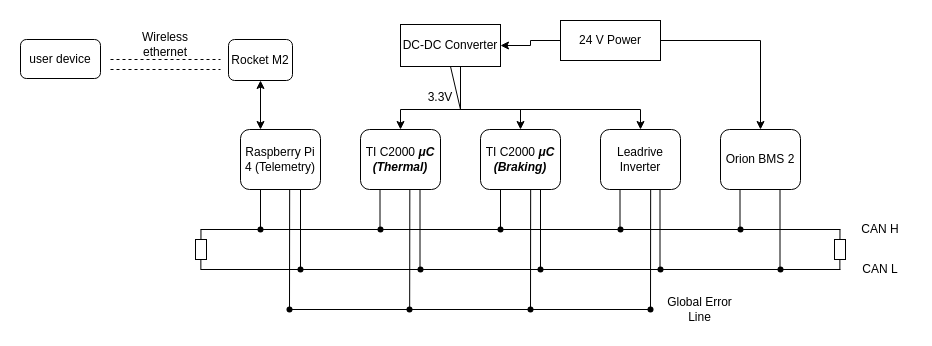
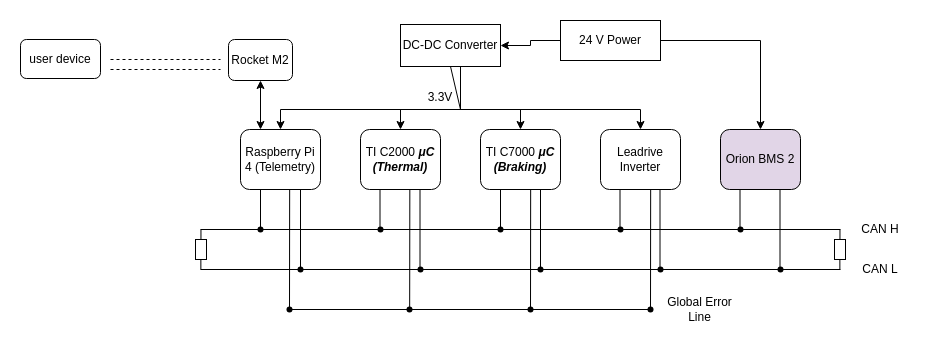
  <mxCell id="0" />
  <mxCell id="1" parent="0" />
  <mxCell id="2" style="edgeStyle=orthogonalEdgeStyle;rounded=0;orthogonalLoop=1;jettySize=auto;html=1;exitX=0.5;exitY=1;exitDx=0;exitDy=0;entryX=0.5;entryY=0;entryDx=0;entryDy=0;" parent="1" source="5" target="14" edge="1"><mxGeometry relative="1" as="geometry"><Array as="points"><mxPoint x="460" y="109" /><mxPoint x="640" y="109" /></Array></mxGeometry></mxCell>
  <mxCell id="3" style="edgeStyle=orthogonalEdgeStyle;rounded=0;orthogonalLoop=1;jettySize=auto;html=1;exitX=0.5;exitY=1;exitDx=0;exitDy=0;entryX=0.5;entryY=0;entryDx=0;entryDy=0;" parent="1" source="5" target="12" edge="1"><mxGeometry relative="1" as="geometry"><Array as="points"><mxPoint x="460" y="109" /><mxPoint x="400" y="109" /></Array></mxGeometry></mxCell>
+ <mxCell id="4" style="edgeStyle=orthogonalEdgeStyle;rounded=0;orthogonalLoop=1;jettySize=auto;html=1;exitX=0.5;exitY=1;exitDx=0;exitDy=0;entryX=0.5;entryY=0;entryDx=0;entryDy=0;" parent="1" source="5" target="11" edge="1"><mxGeometry relative="1" as="geometry"><Array as="points"><mxPoint x="460" y="109" /><mxPoint x="280" y="109" /></Array></mxGeometry></mxCell>
  <mxCell id="5" value="DC-DC Converter" style="rounded=0;whiteSpace=wrap;html=1;" parent="1" vertex="1"><mxGeometry x="400" y="24" width="100" height="42" as="geometry" /></mxCell>
  <mxCell id="6" value="" style="endArrow=classic;html=1;rounded=0;exitX=0.5;exitY=1;exitDx=0;exitDy=0;entryX=0.5;entryY=0;entryDx=0;entryDy=0;" parent="1" source="5" target="13" edge="1"><mxGeometry width="50" height="50" relative="1" as="geometry"><mxPoint x="460" y="119" as="sourcePoint" /><mxPoint x="460" y="119" as="targetPoint" /><Array as="points"><mxPoint x="460" y="109" /><mxPoint x="520" y="109" /></Array></mxGeometry></mxCell>
  <mxCell id="7" value="3.3V" style="text;html=1;strokeColor=none;fillColor=none;align=center;verticalAlign=middle;whiteSpace=wrap;rounded=0;" parent="1" vertex="1"><mxGeometry x="430" y="89" width="20" height="16" as="geometry" /></mxCell>
  <mxCell id="8" value="CAN H" style="text;html=1;strokeColor=none;fillColor=none;align=center;verticalAlign=middle;whiteSpace=wrap;rounded=0;" parent="1" vertex="1"><mxGeometry x="850" y="214" width="60" height="30" as="geometry" /></mxCell>
  <mxCell id="9" value="CAN L" style="text;html=1;strokeColor=none;fillColor=none;align=center;verticalAlign=middle;whiteSpace=wrap;rounded=0;" parent="1" vertex="1"><mxGeometry x="850" y="254" width="60" height="30" as="geometry" /></mxCell>
  <mxCell id="10" value="&lt;div&gt;Global Error&lt;/div&gt;&lt;div&gt;Line&lt;br&gt;&lt;/div&gt;" style="text;html=1;strokeColor=none;fillColor=none;align=center;verticalAlign=middle;whiteSpace=wrap;rounded=0;" parent="1" vertex="1"><mxGeometry x="660" y="294" width="79" height="30" as="geometry" /></mxCell>
  <mxCell id="11" value="Raspberry Pi 4 (Telemetry)" style="rounded=1;whiteSpace=wrap;html=1;" parent="1" vertex="1"><mxGeometry x="240" y="129" width="80" height="60" as="geometry" /></mxCell>
  <mxCell id="12" value="TI C2000&lt;b&gt; &lt;/b&gt;&lt;i lang=&quot;mul&quot; class=&quot;Latn mention e-example&quot;&gt;&lt;b&gt;μC&lt;br&gt;(Thermal)&lt;br&gt;&lt;/b&gt;&lt;/i&gt;" style="rounded=1;whiteSpace=wrap;html=1;" parent="1" vertex="1"><mxGeometry x="360" y="129" width="80" height="60" as="geometry" /></mxCell>
- <mxCell id="13" value="TI C2000&lt;b&gt; &lt;/b&gt;&lt;i lang=&quot;mul&quot; class=&quot;Latn mention e-example&quot;&gt;&lt;b&gt;μC&lt;br&gt;(Braking)&lt;br&gt;&lt;/b&gt;&lt;/i&gt;" style="rounded=1;whiteSpace=wrap;html=1;" parent="1" vertex="1"><mxGeometry x="480" y="129" width="80" height="60" as="geometry" /></mxCell>
+ <mxCell id="13" value="TI C7000&lt;b&gt; &lt;/b&gt;&lt;i lang=&quot;mul&quot; class=&quot;Latn mention e-example&quot;&gt;&lt;b&gt;μC&lt;br&gt;(Braking)&lt;br&gt;&lt;/b&gt;&lt;/i&gt;" style="rounded=1;whiteSpace=wrap;html=1;" parent="1" vertex="1"><mxGeometry x="480" y="129" width="80" height="60" as="geometry" /></mxCell>
  <mxCell id="14" value="Leadrive Inverter" style="rounded=1;whiteSpace=wrap;html=1;" parent="1" vertex="1"><mxGeometry x="600" y="129" width="80" height="60" as="geometry" /></mxCell>
- <mxCell id="15" value="Orion BMS 2" style="rounded=1;whiteSpace=wrap;html=1;" parent="1" vertex="1"><mxGeometry x="720" y="129" width="80" height="60" as="geometry" /></mxCell>
+ <mxCell id="15" value="Orion BMS 2" style="rounded=1;whiteSpace=wrap;html=1;fillColor=#e1d5e7;" parent="1" vertex="1"><mxGeometry x="720" y="129" width="80" height="60" as="geometry" /></mxCell>
  <mxCell id="16" value="" style="edgeStyle=orthogonalEdgeStyle;rounded=0;orthogonalLoop=1;jettySize=auto;html=1;" parent="1" source="18" target="5" edge="1"><mxGeometry relative="1" as="geometry" /></mxCell>
  <mxCell id="17" style="edgeStyle=orthogonalEdgeStyle;rounded=0;orthogonalLoop=1;jettySize=auto;html=1;entryX=0.5;entryY=0;entryDx=0;entryDy=0;" parent="1" source="18" target="15" edge="1"><mxGeometry relative="1" as="geometry" /></mxCell>
  <mxCell id="18" value="24 V Power" style="rounded=0;whiteSpace=wrap;html=1;" parent="1" vertex="1"><mxGeometry x="560" y="20" width="100" height="40" as="geometry" /></mxCell>
  <mxCell id="19" value="" style="endArrow=none;html=1;rounded=0;" parent="1" source="32" edge="1"><mxGeometry width="50" height="50" relative="1" as="geometry"><mxPoint x="200" y="229" as="sourcePoint" /><mxPoint x="840" y="229" as="targetPoint" /></mxGeometry></mxCell>
  <mxCell id="20" value="" style="endArrow=none;html=1;rounded=0;" parent="1" edge="1"><mxGeometry width="50" height="50" relative="1" as="geometry"><mxPoint x="200" y="269" as="sourcePoint" /><mxPoint x="840" y="269" as="targetPoint" /></mxGeometry></mxCell>
  <mxCell id="21" value="" style="endArrow=none;html=1;rounded=0;" parent="1" edge="1"><mxGeometry width="50" height="50" relative="1" as="geometry"><mxPoint x="260" y="229" as="sourcePoint" /><mxPoint x="260" y="189" as="targetPoint" /></mxGeometry></mxCell>
  <mxCell id="22" value="" style="endArrow=none;html=1;rounded=0;" parent="1" source="34" edge="1"><mxGeometry width="50" height="50" relative="1" as="geometry"><mxPoint x="300" y="269" as="sourcePoint" /><mxPoint x="300" y="189" as="targetPoint" /></mxGeometry></mxCell>
  <mxCell id="23" value="" style="endArrow=none;html=1;rounded=0;" parent="1" edge="1"><mxGeometry width="50" height="50" relative="1" as="geometry"><mxPoint x="379.5" y="229" as="sourcePoint" /><mxPoint x="379.5" y="189" as="targetPoint" /></mxGeometry></mxCell>
  <mxCell id="24" value="" style="endArrow=none;html=1;rounded=0;" parent="1" edge="1"><mxGeometry width="50" height="50" relative="1" as="geometry"><mxPoint x="419.5" y="269" as="sourcePoint" /><mxPoint x="419.5" y="189" as="targetPoint" /></mxGeometry></mxCell>
  <mxCell id="25" value="" style="endArrow=none;html=1;rounded=0;" parent="1" edge="1"><mxGeometry width="50" height="50" relative="1" as="geometry"><mxPoint x="500" y="229" as="sourcePoint" /><mxPoint x="500" y="189" as="targetPoint" /></mxGeometry></mxCell>
  <mxCell id="26" value="" style="endArrow=none;html=1;rounded=0;" parent="1" edge="1"><mxGeometry width="50" height="50" relative="1" as="geometry"><mxPoint x="540" y="269" as="sourcePoint" /><mxPoint x="540" y="189" as="targetPoint" /></mxGeometry></mxCell>
  <mxCell id="27" value="" style="endArrow=none;html=1;rounded=0;" parent="1" edge="1"><mxGeometry width="50" height="50" relative="1" as="geometry"><mxPoint x="619.5" y="229" as="sourcePoint" /><mxPoint x="619.5" y="189" as="targetPoint" /></mxGeometry></mxCell>
  <mxCell id="28" value="" style="endArrow=none;html=1;rounded=0;" parent="1" edge="1"><mxGeometry width="50" height="50" relative="1" as="geometry"><mxPoint x="659.5" y="269" as="sourcePoint" /><mxPoint x="659.5" y="189" as="targetPoint" /></mxGeometry></mxCell>
  <mxCell id="29" value="" style="endArrow=none;html=1;rounded=0;" parent="1" edge="1"><mxGeometry width="50" height="50" relative="1" as="geometry"><mxPoint x="739.5" y="229" as="sourcePoint" /><mxPoint x="739.5" y="189" as="targetPoint" /></mxGeometry></mxCell>
  <mxCell id="30" value="" style="endArrow=none;html=1;rounded=0;" parent="1" edge="1"><mxGeometry width="50" height="50" relative="1" as="geometry"><mxPoint x="779.5" y="269" as="sourcePoint" /><mxPoint x="779.5" y="189" as="targetPoint" /></mxGeometry></mxCell>
  <mxCell id="31" value="" style="endArrow=none;html=1;rounded=0;" parent="1" target="32" edge="1"><mxGeometry width="50" height="50" relative="1" as="geometry"><mxPoint x="200" y="229" as="sourcePoint" /><mxPoint x="840" y="229" as="targetPoint" /></mxGeometry></mxCell>
  <mxCell id="32" value="" style="shape=waypoint;sketch=0;fillStyle=solid;size=6;pointerEvents=1;points=[];fillColor=none;resizable=0;rotatable=0;perimeter=centerPerimeter;snapToPoint=1;" parent="1" vertex="1"><mxGeometry x="250" y="219" width="20" height="20" as="geometry" /></mxCell>
  <mxCell id="33" value="" style="endArrow=none;html=1;rounded=0;" parent="1" target="34" edge="1"><mxGeometry width="50" height="50" relative="1" as="geometry"><mxPoint x="300" y="269" as="sourcePoint" /><mxPoint x="300" y="189" as="targetPoint" /></mxGeometry></mxCell>
  <mxCell id="34" value="" style="shape=waypoint;sketch=0;fillStyle=solid;size=6;pointerEvents=1;points=[];fillColor=none;resizable=0;rotatable=0;perimeter=centerPerimeter;snapToPoint=1;" parent="1" vertex="1"><mxGeometry x="290" y="259" width="20" height="20" as="geometry" /></mxCell>
  <mxCell id="35" value="" style="shape=waypoint;sketch=0;fillStyle=solid;size=6;pointerEvents=1;points=[];fillColor=none;resizable=0;rotatable=0;perimeter=centerPerimeter;snapToPoint=1;" parent="1" vertex="1"><mxGeometry x="370" y="219" width="20" height="20" as="geometry" /></mxCell>
  <mxCell id="36" value="" style="shape=waypoint;sketch=0;fillStyle=solid;size=6;pointerEvents=1;points=[];fillColor=none;resizable=0;rotatable=0;perimeter=centerPerimeter;snapToPoint=1;" parent="1" vertex="1"><mxGeometry x="410" y="259" width="20" height="20" as="geometry" /></mxCell>
  <mxCell id="37" value="" style="shape=waypoint;sketch=0;fillStyle=solid;size=6;pointerEvents=1;points=[];fillColor=none;resizable=0;rotatable=0;perimeter=centerPerimeter;snapToPoint=1;" parent="1" vertex="1"><mxGeometry x="490" y="219" width="20" height="20" as="geometry" /></mxCell>
  <mxCell id="38" value="" style="shape=waypoint;sketch=0;fillStyle=solid;size=6;pointerEvents=1;points=[];fillColor=none;resizable=0;rotatable=0;perimeter=centerPerimeter;snapToPoint=1;" parent="1" vertex="1"><mxGeometry x="530" y="259" width="20" height="20" as="geometry" /></mxCell>
  <mxCell id="39" value="" style="shape=waypoint;sketch=0;fillStyle=solid;size=6;pointerEvents=1;points=[];fillColor=none;resizable=0;rotatable=0;perimeter=centerPerimeter;snapToPoint=1;" parent="1" vertex="1"><mxGeometry x="610" y="219" width="20" height="20" as="geometry" /></mxCell>
  <mxCell id="40" value="" style="shape=waypoint;sketch=0;fillStyle=solid;size=6;pointerEvents=1;points=[];fillColor=none;resizable=0;rotatable=0;perimeter=centerPerimeter;snapToPoint=1;" parent="1" vertex="1"><mxGeometry x="650" y="259" width="20" height="20" as="geometry" /></mxCell>
  <mxCell id="41" value="" style="shape=waypoint;sketch=0;fillStyle=solid;size=6;pointerEvents=1;points=[];fillColor=none;resizable=0;rotatable=0;perimeter=centerPerimeter;snapToPoint=1;" parent="1" vertex="1"><mxGeometry x="730" y="219" width="20" height="20" as="geometry" /></mxCell>
  <mxCell id="42" value="" style="shape=waypoint;sketch=0;fillStyle=solid;size=6;pointerEvents=1;points=[];fillColor=none;resizable=0;rotatable=0;perimeter=centerPerimeter;snapToPoint=1;" parent="1" vertex="1"><mxGeometry x="770" y="259" width="20" height="20" as="geometry" /></mxCell>
  <mxCell id="43" value="" style="rounded=0;whiteSpace=wrap;html=1;" parent="1" vertex="1"><mxGeometry x="195" y="239" width="11" height="20" as="geometry" /></mxCell>
  <mxCell id="44" value="" style="endArrow=none;html=1;rounded=0;exitX=0.5;exitY=0;exitDx=0;exitDy=0;" parent="1" edge="1"><mxGeometry width="50" height="50" relative="1" as="geometry"><mxPoint x="200.36" y="269" as="sourcePoint" /><mxPoint x="200.36" y="259" as="targetPoint" /><Array as="points"><mxPoint x="200.36" y="269" /></Array></mxGeometry></mxCell>
  <mxCell id="45" value="" style="endArrow=none;html=1;rounded=0;exitX=0.5;exitY=0;exitDx=0;exitDy=0;" parent="1" edge="1"><mxGeometry width="50" height="50" relative="1" as="geometry"><mxPoint x="200.46" y="239" as="sourcePoint" /><mxPoint x="200.46" y="229" as="targetPoint" /><Array as="points"><mxPoint x="200.46" y="239" /></Array></mxGeometry></mxCell>
  <mxCell id="46" value="" style="rounded=0;whiteSpace=wrap;html=1;" parent="1" vertex="1"><mxGeometry x="834" y="239" width="11" height="20" as="geometry" /></mxCell>
  <mxCell id="47" value="" style="endArrow=none;html=1;rounded=0;exitX=0.5;exitY=0;exitDx=0;exitDy=0;" parent="1" edge="1"><mxGeometry width="50" height="50" relative="1" as="geometry"><mxPoint x="839.36" y="269" as="sourcePoint" /><mxPoint x="839.36" y="259" as="targetPoint" /><Array as="points"><mxPoint x="839.36" y="269" /></Array></mxGeometry></mxCell>
  <mxCell id="48" value="" style="endArrow=none;html=1;rounded=0;exitX=0.5;exitY=0;exitDx=0;exitDy=0;" parent="1" edge="1"><mxGeometry width="50" height="50" relative="1" as="geometry"><mxPoint x="839.46" y="239" as="sourcePoint" /><mxPoint x="839.46" y="229" as="targetPoint" /><Array as="points"><mxPoint x="839.46" y="239" /></Array></mxGeometry></mxCell>
  <mxCell id="49" value="" style="endArrow=none;html=1;rounded=0;" parent="1" edge="1"><mxGeometry width="50" height="50" relative="1" as="geometry"><mxPoint x="289" y="309" as="sourcePoint" /><mxPoint x="289.17" y="189" as="targetPoint" /></mxGeometry></mxCell>
  <mxCell id="50" value="" style="endArrow=none;html=1;rounded=0;" parent="1" edge="1"><mxGeometry width="50" height="50" relative="1" as="geometry"><mxPoint x="409.17" y="309" as="sourcePoint" /><mxPoint x="409.34" y="189" as="targetPoint" /></mxGeometry></mxCell>
  <mxCell id="51" value="" style="endArrow=none;html=1;rounded=0;" parent="1" edge="1"><mxGeometry width="50" height="50" relative="1" as="geometry"><mxPoint x="530" y="309" as="sourcePoint" /><mxPoint x="530.17" y="189" as="targetPoint" /></mxGeometry></mxCell>
  <mxCell id="52" value="" style="endArrow=none;html=1;rounded=0;" parent="1" edge="1"><mxGeometry width="50" height="50" relative="1" as="geometry"><mxPoint x="650" y="309" as="sourcePoint" /><mxPoint x="650.17" y="189" as="targetPoint" /></mxGeometry></mxCell>
  <mxCell id="53" value="" style="shape=waypoint;sketch=0;fillStyle=solid;size=6;pointerEvents=1;points=[];fillColor=none;resizable=0;rotatable=0;perimeter=centerPerimeter;snapToPoint=1;" parent="1" vertex="1"><mxGeometry x="279" y="299" width="20" height="20" as="geometry" /></mxCell>
  <mxCell id="54" value="" style="shape=waypoint;sketch=0;fillStyle=solid;size=6;pointerEvents=1;points=[];fillColor=none;resizable=0;rotatable=0;perimeter=centerPerimeter;snapToPoint=1;" parent="1" vertex="1"><mxGeometry x="399" y="299" width="20" height="20" as="geometry" /></mxCell>
  <mxCell id="55" value="" style="shape=waypoint;sketch=0;fillStyle=solid;size=6;pointerEvents=1;points=[];fillColor=none;resizable=0;rotatable=0;perimeter=centerPerimeter;snapToPoint=1;" parent="1" vertex="1"><mxGeometry x="520" y="299" width="20" height="20" as="geometry" /></mxCell>
  <mxCell id="56" value="" style="shape=waypoint;sketch=0;fillStyle=solid;size=6;pointerEvents=1;points=[];fillColor=none;resizable=0;rotatable=0;perimeter=centerPerimeter;snapToPoint=1;" parent="1" vertex="1"><mxGeometry x="640" y="299" width="20" height="20" as="geometry" /></mxCell>
  <mxCell id="57" value="" style="endArrow=none;html=1;rounded=0;" parent="1" source="53" target="56" edge="1"><mxGeometry width="50" height="50" relative="1" as="geometry"><mxPoint x="450" y="339" as="sourcePoint" /><mxPoint x="500" y="289" as="targetPoint" /></mxGeometry></mxCell>
  <mxCell id="58" value="" style="endArrow=classic;startArrow=classic;html=1;rounded=0;exitX=0.25;exitY=0;exitDx=0;exitDy=0;entryX=0.5;entryY=1;entryDx=0;entryDy=0;" parent="1" source="11" target="59" edge="1"><mxGeometry width="50" height="50" relative="1" as="geometry"><mxPoint x="370" y="299" as="sourcePoint" /><mxPoint x="260" y="69" as="targetPoint" /></mxGeometry></mxCell>
  <mxCell id="59" value="Rocket M2" style="rounded=1;whiteSpace=wrap;html=1;" parent="1" vertex="1"><mxGeometry x="228" y="39" width="64" height="41" as="geometry" /></mxCell>
  <mxCell id="60" value="" style="endArrow=none;dashed=1;html=1;rounded=0;" parent="1" edge="1"><mxGeometry width="50" height="50" relative="1" as="geometry"><mxPoint x="110" y="59" as="sourcePoint" /><mxPoint x="220" y="59" as="targetPoint" /></mxGeometry></mxCell>
  <mxCell id="61" value="" style="endArrow=none;dashed=1;html=1;rounded=0;" parent="1" edge="1"><mxGeometry width="50" height="50" relative="1" as="geometry"><mxPoint x="110" y="69" as="sourcePoint" /><mxPoint x="220" y="69" as="targetPoint" /></mxGeometry></mxCell>
  <mxCell id="62" value="user device" style="rounded=1;whiteSpace=wrap;html=1;" parent="1" vertex="1"><mxGeometry x="20" y="39" width="80" height="39" as="geometry" /></mxCell>
- <mxCell id="63" value="Wireless ethernet" style="text;html=1;strokeColor=none;fillColor=none;align=center;verticalAlign=middle;whiteSpace=wrap;rounded=0;" parent="1" vertex="1"><mxGeometry x="135" width="60" height="30" as="geometry" y="29" /></mxCell>
